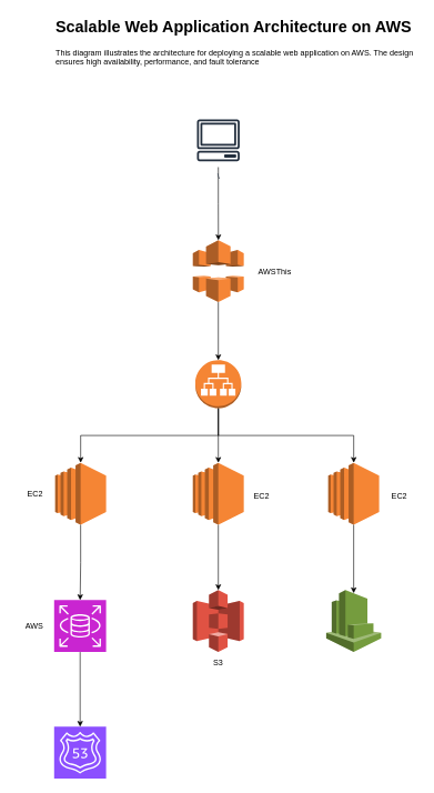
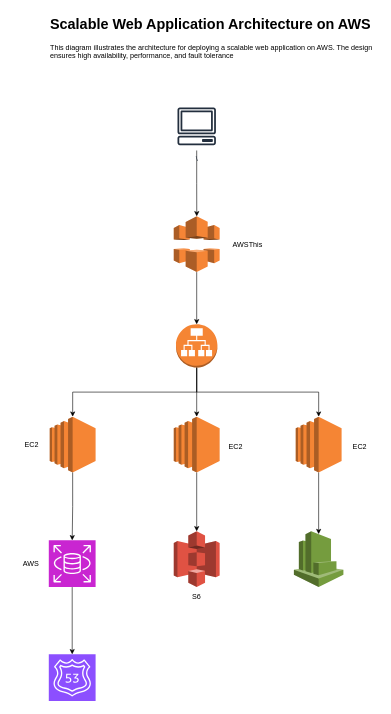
  <mxCell id="0" />
  <mxCell id="1" parent="0" />
  <mxCell id="2" style="edgeStyle=orthogonalEdgeStyle;rounded=0;orthogonalLoop=1;jettySize=auto;html=1;" edge="1" parent="1" source="3" target="4"><mxGeometry relative="1" as="geometry" /></mxCell>
  <mxCell id="3" value="\" style="sketch=0;outlineConnect=0;fontColor=#232F3E;gradientColor=none;strokeColor=#232F3E;fillColor=#ffffff;dashed=0;verticalLabelPosition=bottom;verticalAlign=top;align=center;html=1;fontSize=12;fontStyle=0;aspect=fixed;shape=mxgraph.aws4.resourceIcon;resIcon=mxgraph.aws4.client;" vertex="1" parent="1"><mxGeometry x="287" y="170" width="80" height="80" as="geometry" /></mxCell>
  <mxCell id="4" value="" style="outlineConnect=0;dashed=0;verticalLabelPosition=bottom;verticalAlign=top;align=center;html=1;shape=mxgraph.aws3.cloudfront;fillColor=#F58536;gradientColor=none;" vertex="1" parent="1"><mxGeometry x="288.75" y="360" width="76.5" height="93" as="geometry" /></mxCell>
  <mxCell id="5" style="edgeStyle=orthogonalEdgeStyle;rounded=0;orthogonalLoop=1;jettySize=auto;html=1;exitX=0.5;exitY=1;exitDx=0;exitDy=0;exitPerimeter=0;" edge="1" parent="1" source="7" target="8"><mxGeometry relative="1" as="geometry" /></mxCell>
  <mxCell id="6" style="edgeStyle=orthogonalEdgeStyle;rounded=0;orthogonalLoop=1;jettySize=auto;html=1;exitX=0.5;exitY=1;exitDx=0;exitDy=0;exitPerimeter=0;" edge="1" parent="1" source="7" target="10"><mxGeometry relative="1" as="geometry" /></mxCell>
  <mxCell id="7" value="" style="outlineConnect=0;dashed=0;verticalLabelPosition=bottom;verticalAlign=top;align=center;html=1;shape=mxgraph.aws3.application_load_balancer;fillColor=#F58534;gradientColor=none;" vertex="1" parent="1"><mxGeometry x="292.5" y="540" width="69" height="72" as="geometry" /></mxCell>
  <mxCell id="8" value="" style="outlineConnect=0;dashed=0;verticalLabelPosition=bottom;verticalAlign=top;align=center;html=1;shape=mxgraph.aws3.ec2;fillColor=#F58534;gradientColor=none;" vertex="1" parent="1"><mxGeometry x="82" y="694" width="76.5" height="93" as="geometry" /></mxCell>
  <mxCell id="9" value="" style="outlineConnect=0;dashed=0;verticalLabelPosition=bottom;verticalAlign=top;align=center;html=1;shape=mxgraph.aws3.ec2;fillColor=#F58534;gradientColor=none;" vertex="1" parent="1"><mxGeometry x="288.75" y="694" width="76.5" height="93" as="geometry" /></mxCell>
  <mxCell id="10" value="" style="outlineConnect=0;dashed=0;verticalLabelPosition=bottom;verticalAlign=top;align=center;html=1;shape=mxgraph.aws3.ec2;fillColor=#F58534;gradientColor=none;" vertex="1" parent="1"><mxGeometry x="492" y="694" width="76.5" height="93" as="geometry" /></mxCell>
  <mxCell id="11" style="edgeStyle=orthogonalEdgeStyle;rounded=0;orthogonalLoop=1;jettySize=auto;html=1;exitX=0.5;exitY=1;exitDx=0;exitDy=0;exitPerimeter=0;" edge="1" parent="1" source="12" target="15"><mxGeometry relative="1" as="geometry" /></mxCell>
  <mxCell id="12" value="" style="sketch=0;points=[[0,0,0],[0.25,0,0],[0.5,0,0],[0.75,0,0],[1,0,0],[0,1,0],[0.25,1,0],[0.5,1,0],[0.75,1,0],[1,1,0],[0,0.25,0],[0,0.5,0],[0,0.75,0],[1,0.25,0],[1,0.5,0],[1,0.75,0]];outlineConnect=0;fontColor=#232F3E;fillColor=#C925D1;strokeColor=#ffffff;dashed=0;verticalLabelPosition=bottom;verticalAlign=top;align=center;html=1;fontSize=12;fontStyle=0;aspect=fixed;shape=mxgraph.aws4.resourceIcon;resIcon=mxgraph.aws4.rds;" vertex="1" parent="1"><mxGeometry x="80.5" y="900" width="78" height="78" as="geometry" /></mxCell>
  <mxCell id="13" value="" style="outlineConnect=0;dashed=0;verticalLabelPosition=bottom;verticalAlign=top;align=center;html=1;shape=mxgraph.aws3.s3;fillColor=#E05243;gradientColor=none;" vertex="1" parent="1"><mxGeometry x="288.75" y="885" width="76.5" height="93" as="geometry" /></mxCell>
  <mxCell id="14" value="" style="outlineConnect=0;dashed=0;verticalLabelPosition=bottom;verticalAlign=top;align=center;html=1;shape=mxgraph.aws3.cloudwatch;fillColor=#759C3E;gradientColor=none;" vertex="1" parent="1"><mxGeometry x="489" y="885" width="82.5" height="93" as="geometry" /></mxCell>
  <mxCell id="15" value="" style="sketch=0;points=[[0,0,0],[0.25,0,0],[0.5,0,0],[0.75,0,0],[1,0,0],[0,1,0],[0.25,1,0],[0.5,1,0],[0.75,1,0],[1,1,0],[0,0.25,0],[0,0.5,0],[0,0.75,0],[1,0.25,0],[1,0.5,0],[1,0.75,0]];outlineConnect=0;fontColor=#232F3E;fillColor=#8C4FFF;strokeColor=#ffffff;dashed=0;verticalLabelPosition=bottom;verticalAlign=top;align=center;html=1;fontSize=12;fontStyle=0;aspect=fixed;shape=mxgraph.aws4.resourceIcon;resIcon=mxgraph.aws4.route_53;" vertex="1" parent="1"><mxGeometry x="80.5" y="1090" width="78" height="78" as="geometry" /></mxCell>
  <mxCell id="16" value="&lt;h1 style=&quot;margin-top: 0px;&quot;&gt;Scalable Web Application Architecture on AWS&lt;/h1&gt;&lt;p&gt;This diagram illustrates the architecture for deploying a scalable web application on AWS. The design ensures high availability, performance, and fault tolerance&lt;/p&gt;" style="text;html=1;whiteSpace=wrap;overflow=hidden;rounded=0;" vertex="1" parent="1"><mxGeometry x="80.5" y="20" width="540" height="100" as="geometry" /></mxCell>
  <mxCell id="17" value="AWSThis" style="text;html=1;align=center;verticalAlign=middle;whiteSpace=wrap;rounded=0;" vertex="1" parent="1"><mxGeometry x="382" y="391.5" width="60" height="30" as="geometry" /></mxCell>
  <mxCell id="18" value="EC2" style="text;html=1;align=center;verticalAlign=middle;whiteSpace=wrap;rounded=0;" vertex="1" parent="1"><mxGeometry x="22" y="725.5" width="60" height="30" as="geometry" /></mxCell>
  <mxCell id="19" value="EC2" style="text;html=1;align=center;verticalAlign=middle;whiteSpace=wrap;rounded=0;" vertex="1" parent="1"><mxGeometry x="568.5" y="730" width="60" height="30" as="geometry" /></mxCell>
- <mxCell id="20" value="S3" style="text;html=1;align=center;verticalAlign=middle;whiteSpace=wrap;rounded=0;" vertex="1" parent="1"><mxGeometry x="297" y="980" width="60" height="30" as="geometry" /></mxCell>
+ <mxCell id="20" value="S6" style="text;html=1;align=center;verticalAlign=middle;whiteSpace=wrap;rounded=0;" vertex="1" parent="1"><mxGeometry x="297" y="980" width="60" height="30" as="geometry" /></mxCell>
  <mxCell id="21" value="AWS" style="text;html=1;align=center;verticalAlign=middle;whiteSpace=wrap;rounded=0;" vertex="1" parent="1"><mxGeometry x="20.5" y="924" width="60" height="30" as="geometry" /></mxCell>
  <mxCell id="22" value="EC2" style="text;html=1;align=center;verticalAlign=middle;whiteSpace=wrap;rounded=0;" vertex="1" parent="1"><mxGeometry x="361.5" y="730" width="60" height="30" as="geometry" /></mxCell>
  <mxCell id="23" style="edgeStyle=orthogonalEdgeStyle;rounded=0;orthogonalLoop=1;jettySize=auto;html=1;exitX=0.5;exitY=1;exitDx=0;exitDy=0;exitPerimeter=0;entryX=0.5;entryY=0;entryDx=0;entryDy=0;entryPerimeter=0;" edge="1" parent="1" source="4" target="7"><mxGeometry relative="1" as="geometry" /></mxCell>
  <mxCell id="24" style="edgeStyle=orthogonalEdgeStyle;rounded=0;orthogonalLoop=1;jettySize=auto;html=1;exitX=0.5;exitY=1;exitDx=0;exitDy=0;exitPerimeter=0;entryX=0.5;entryY=0;entryDx=0;entryDy=0;entryPerimeter=0;" edge="1" parent="1" source="7" target="9"><mxGeometry relative="1" as="geometry" /></mxCell>
  <mxCell id="25" style="edgeStyle=orthogonalEdgeStyle;rounded=0;orthogonalLoop=1;jettySize=auto;html=1;exitX=0.5;exitY=1;exitDx=0;exitDy=0;exitPerimeter=0;entryX=0.5;entryY=0;entryDx=0;entryDy=0;entryPerimeter=0;" edge="1" parent="1" source="8" target="12"><mxGeometry relative="1" as="geometry" /></mxCell>
  <mxCell id="26" style="edgeStyle=orthogonalEdgeStyle;rounded=0;orthogonalLoop=1;jettySize=auto;html=1;exitX=0.5;exitY=1;exitDx=0;exitDy=0;exitPerimeter=0;entryX=0.5;entryY=0;entryDx=0;entryDy=0;entryPerimeter=0;" edge="1" parent="1" source="9" target="13"><mxGeometry relative="1" as="geometry" /></mxCell>
  <mxCell id="27" style="edgeStyle=orthogonalEdgeStyle;rounded=0;orthogonalLoop=1;jettySize=auto;html=1;exitX=0.5;exitY=1;exitDx=0;exitDy=0;exitPerimeter=0;entryX=0.5;entryY=0.05;entryDx=0;entryDy=0;entryPerimeter=0;" edge="1" parent="1" source="10" target="14"><mxGeometry relative="1" as="geometry" /></mxCell>
